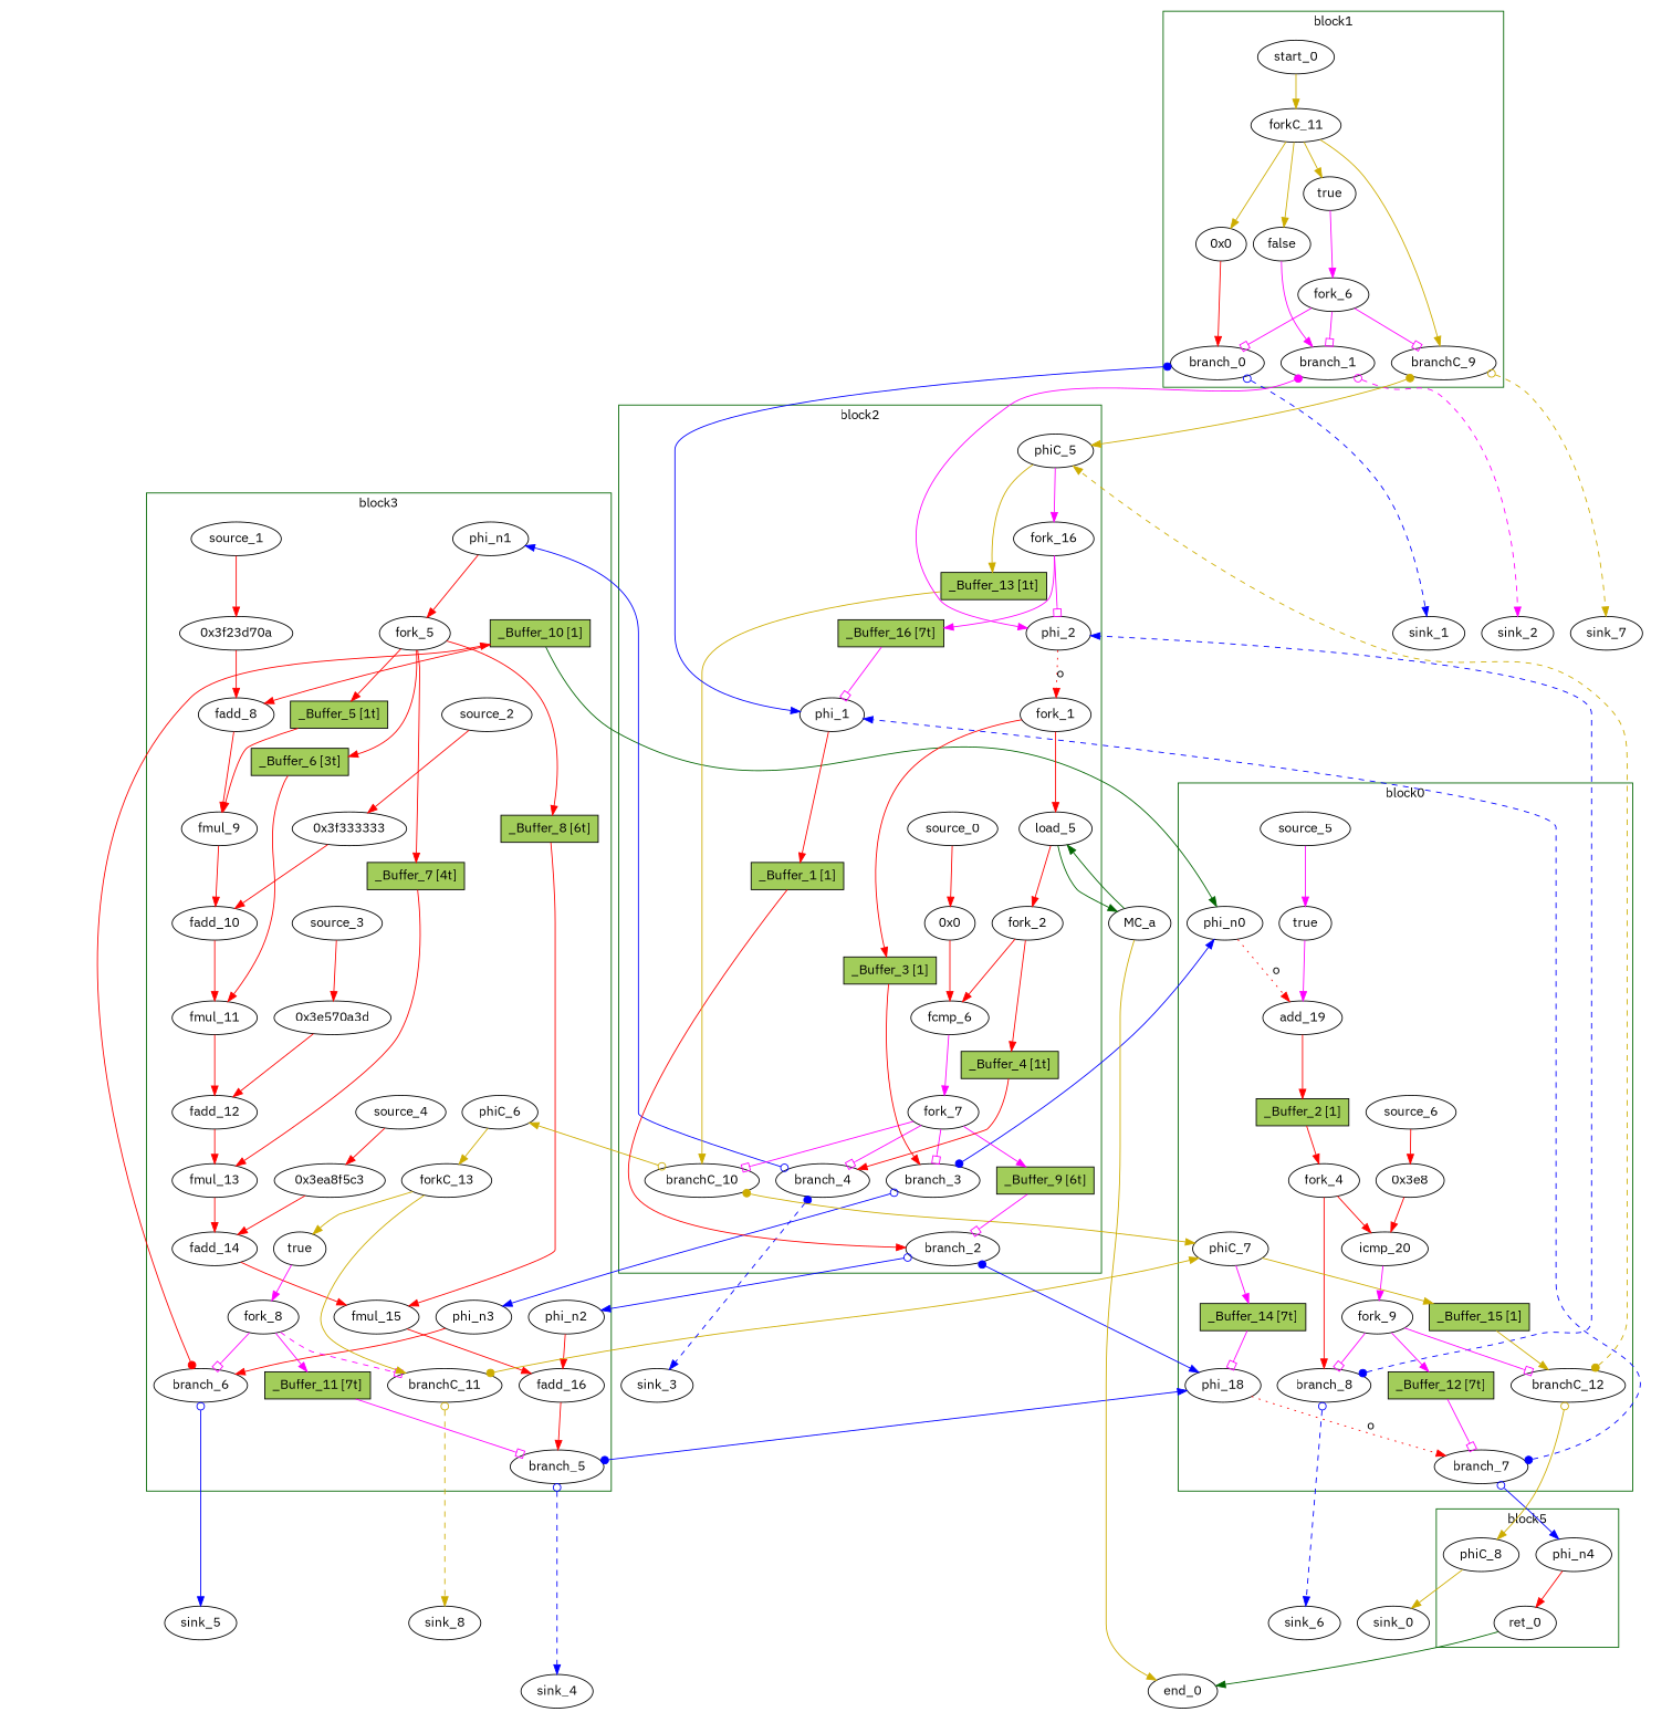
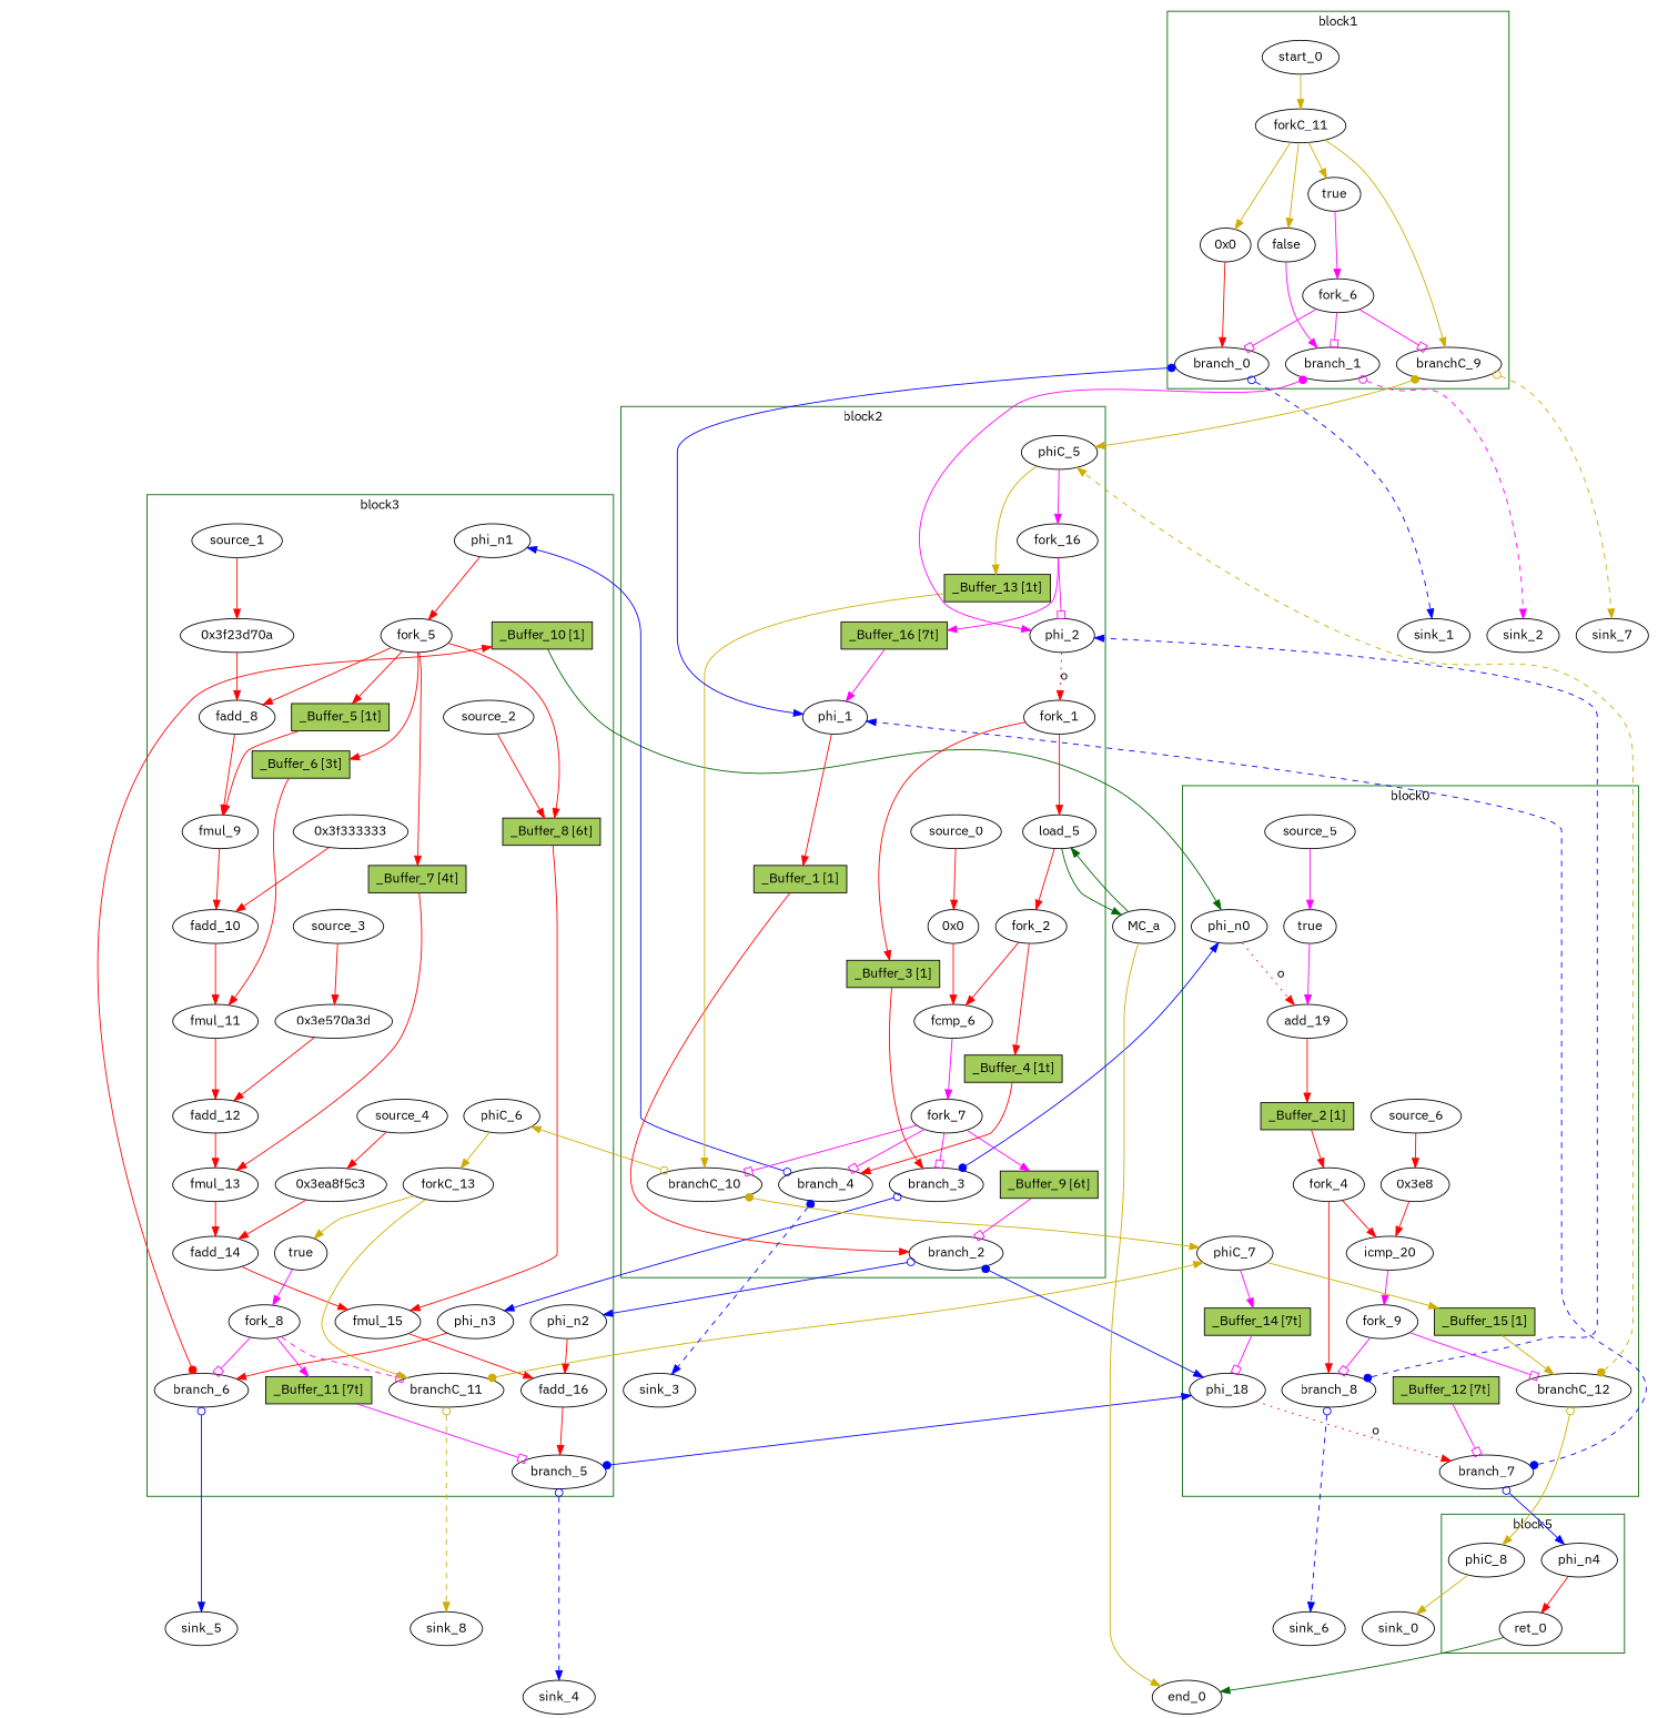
  digraph {
    fontname="IBM Plex Sans"
    node [bbID=3 fontname="IBM Plex Sans" in="in1:32" out="out1:32" shape=oval type=Buffer]
    edge [arrowhead=normal color=red fontname="IBM Plex Sans" from=out1 to=in1]
    n1 [label="0x3f23d70a" type=Constant value="0x3f23d70a"]
    fadd_8 [in="in1:32 in2:32" latency=10 op=fadd_op type=Operator]
    fmul_9 [in="in1:32 in2:32" latency=6 op=fmul_op type=Operator]
    n4 [label="0x3f333333" type=Constant value="0x3f333333"]
    fadd_10 [in="in1:32 in2:32" latency=10 op=fadd_op type=Operator]
    fmul_11 [in="in1:32 in2:32" latency=6 op=fmul_op type=Operator]
    n7 [label="0x3e570a3d" type=Constant value="0x3e570a3d"]
    fadd_12 [in="in1:32 in2:32" latency=10 op=fadd_op type=Operator]
    fmul_13 [in="in1:32 in2:32" latency=6 op=fmul_op type=Operator]
    n10 [label="0x3ea8f5c3" type=Constant value="0x3ea8f5c3"]
    fadd_14 [in="in1:32 in2:32" latency=10 op=fadd_op type=Operator]
    fmul_15 [in="in1:32 in2:32" latency=6 op=fmul_op type=Operator]
    fadd_16 [in="in1:32 in2:32" latency=10 op=fadd_op type=Operator]
    n14 [in="in1:1" label=true out="out1:1" type=Constant value="0x1"]
    phi_n1 [type=Merge]
    phi_n2 [type=Merge]
    phi_n3 [in="in1:10" out="out1:10" type=Merge]
    fork_5 [out="out1:32 out2:32 out3:32 out4:32 out5:32" type=Fork]
    branch_5 [in="in1:32 in2?:1" out="out1+:32 out2-:32" type=Branch]
    branch_6 [in="in1:10 in2?:1" out="out1+:10 out2-:10" type=Branch]
    fork_8 [in="in1:1" out="out1:1 out2:1 out3:1" type=Fork]
    phiC_6 [in="in1:0" out="out1:0" type=Merge]
    forkC_13 [in="in1:0" out="out1:0 out2:0" type=Fork]
    branchC_11 [in="in1:0 in2?:1" out="out1+:0 out2-:0" type=Branch]
    source_1 [type=Source in=""]
    source_2 [type=Source in=""]
    source_3 [type=Source in=""]
    source_4 [type=Source in=""]
    n29 [fillcolor=darkolivegreen3 height=0.4 label="_Buffer_5 [1t]" shape=box slots=1 style=filled transparent=true]
    n30 [fillcolor=darkolivegreen3 height=0.4 label="_Buffer_6 [3t]" shape=box slots=3 style=filled transparent=true]
    n31 [fillcolor=darkolivegreen3 height=0.4 label="_Buffer_7 [4t]" shape=box slots=4 style=filled transparent=true]
    n32 [fillcolor=darkolivegreen3 height=0.4 label="_Buffer_8 [6t]" shape=box slots=6 style=filled transparent=true]
    n33 [fillcolor=darkolivegreen3 height=0.4 in="in1:10" label="_Buffer_10 [1]" out="out1:10" shape=box slots=1 style=filled transparent=false]
    n34 [fillcolor=darkolivegreen3 height=0.4 in="in1:1" label="_Buffer_11 [7t]" out="out1:1" shape=box slots=7 style=filled transparent=true]
    phi_1 [bbID=2 delay=1.397 in="in1?:1 in2:32 in3:32" type=Mux]
    phi_2 [bbID=2 delay=1.397 in="in1?:1 in2:10 in3:10" out="out1:10" type=Mux]
    load_5 [bbID=2 delay=1.412 in="in1:32 in2:10" latency=2 offset=0 op=mc_load_op out="out1:32 out2:10" portID=0 retimingDiff=0.4 type=Operator]
    n38 [bbID=2 label="0x0" retimingDiff=0.4 type=Constant value="0x0"]
    fcmp_6 [bbID=2 delay=1.895 in="in1:32 in2:32" latency=2 op=fcmp_ult_op out="out1:1" retimingDiff=0.4 type=Operator]
    fork_1 [bbID=2 in="in1:10" out="out1:10 out2:10" type=Fork]
    fork_2 [bbID=2 out="out1:32 out2:32" retimingDiff=0.4 type=Fork]
    branch_2 [bbID=2 in="in1:32 in2?:1" out="out1+:32 out2-:32" retimingDiff=1 type=Branch]
    branch_3 [bbID=2 in="in1:10 in2?:1" out="out1+:10 out2-:10" retimingDiff=0.8 type=Branch]
    branch_4 [bbID=2 in="in1:32 in2?:1" out="out1+:32 out2-:32" retimingDiff=0.8 type=Branch]
    fork_7 [bbID=2 in="in1:1" out="out1:1 out2:1 out3:1 out4:1" retimingDiff=0.8 type=Fork]
    phiC_5 [bbID=2 in="in1:0 in2:0" out="out1:0 out2?:1" type=CntrlMerge]
    branchC_10 [bbID=2 in="in1:0 in2?:1" out="out1+:0 out2-:0" retimingDiff=0.8 type=Branch]
    source_0 [bbID=2 retimingDiff=0.4 type=Source in=""]
    fork_16 [bbID=2 in="in1:1" out="out1:1 out2:1" type=Fork]
    n50 [bbID=2 fillcolor=darkolivegreen3 height=0.4 label="_Buffer_1 [1]" shape=box slots=1 style=filled transparent=false]
    n51 [bbID=2 fillcolor=darkolivegreen3 height=0.4 in="in1:10" label="_Buffer_3 [1]" out="out1:10" shape=box slots=1 style=filled transparent=false]
    n52 [bbID=2 fillcolor=darkolivegreen3 height=0.4 label="_Buffer_4 [1t]" shape=box slots=1 style=filled transparent=true]
    n53 [bbID=2 fillcolor=darkolivegreen3 height=0.4 in="in1:1" label="_Buffer_9 [6t]" out="out1:1" shape=box slots=6 style=filled transparent=true]
    n54 [bbID=2 fillcolor=darkolivegreen3 height=0.4 in="in1:0" label="_Buffer_13 [1t]" out="out1:0" shape=box slots=1 style=filled transparent=true]
    n55 [bbID=2 fillcolor=darkolivegreen3 height=0.4 in="in1:1" label="_Buffer_16 [7t]" out="out1:1" shape=box slots=7 style=filled transparent=true]
    n56 [bbID=1 in="in1:1" label=true out="out1:1" type=Constant value="0x1"]
    n57 [bbID=1 label="0x0" type=Constant value="0x0"]
    n58 [bbID=1 in="in1:1" label=false out="out1:1" type=Constant value="0x0"]
    branch_0 [bbID=1 in="in1:32 in2?:1" out="out1+:32 out2-:32" type=Branch]
    branch_1 [bbID=1 in="in1:1 in2?:1" out="out1+:1 out2-:1" type=Branch]
    fork_6 [bbID=1 in="in1:1" out="out1:1 out2:1 out3:1" type=Fork]
    start_0 [bbID=1 in="in1:0" out="out1:0" type=Entry]
    forkC_11 [bbID=1 in="in1:0" out="out1:0 out2:0 out3:0 out4:0" type=Fork]
    branchC_9 [bbID=1 in="in1:0 in2?:1" out="out1+:0 out2-:0" type=Branch]
    phi_18 [bbID=4 delay=1.397 in="in1?:1 in2:32 in3:32" retimingDiff=1 type=Mux]
    n66 [bbID=4 in="in1:1" label=true out="out1:1" retimingDiff=0.8 type=Constant value="0x1"]
    add_19 [bbID=4 delay=2.287 in="in1:10 in2:10" op=add_op out="out1:10" retimingDiff=0.8 type=Operator]
    n68 [bbID=4 in="in1:10" label="0x3e8" out="out1:10" retimingDiff=1 type=Constant value="0x3e8"]
    icmp_20 [bbID=4 delay=1.907 in="in1:10 in2:10" op=icmp_ult_op out="out1:1" retimingDiff=1 type=Operator]
    phi_n0 [bbID=4 delay=1.397 in="in1:10 in2:10" out="out1:10" retimingDiff=0.8 type=Merge]
    fork_4 [bbID=4 in="in1:10" out="out1:10 out2:10" retimingDiff=1 type=Fork]
    branch_7 [bbID=4 in="in1:32 in2?:1" out="out1+:32 out2-:32" retimingDiff=1 type=Branch]
    branch_8 [bbID=4 in="in1:10 in2?:1" out="out1+:10 out2-:10" retimingDiff=1 type=Branch]
    fork_9 [bbID=4 in="in1:1" out="out1:1 out2:1 out3:1" retimingDiff=1 type=Fork]
    phiC_7 [bbID=4 in="in1:0 in2:0" out="out1:0 out2?:1" retimingDiff=0.8 type=CntrlMerge]
    branchC_12 [bbID=4 in="in1:0 in2?:1" out="out1+:0 out2-:0" retimingDiff=1 type=Branch]
    source_5 [bbID=4 out="out1:1" retimingDiff=0.8 type=Source in=""]
    source_6 [bbID=4 out="out1:10" retimingDiff=1 type=Source in=""]
    n79 [bbID=4 fillcolor=darkolivegreen3 height=0.4 in="in1:10" label="_Buffer_2 [1]" out="out1:10" shape=box slots=1 style=filled transparent=false]
    n80 [bbID=4 fillcolor=darkolivegreen3 height=0.4 in="in1:1" label="_Buffer_12 [7t]" out="out1:1" shape=box slots=7 style=filled transparent=true]
    n81 [bbID=4 fillcolor=darkolivegreen3 height=0.4 in="in1:1" label="_Buffer_14 [7t]" out="out1:1" shape=box slots=7 style=filled transparent=true]
    n82 [bbID=4 fillcolor=darkolivegreen3 height=0.4 in="in1:0" label="_Buffer_15 [1]" out="out1:0" shape=box slots=1 style=filled transparent=false]
    ret_0 [bbID=5 op=ret_op type=Operator]
    phi_n4 [bbID=5 type=Merge]
    phiC_8 [bbID=5 in="in1:0" out="out1:0" type=Merge]
    sink_1 [bbID=0 type=Sink out=""]
    sink_2 [bbID=0 in="in1:1" type=Sink out=""]
    sink_7 [bbID=0 in="in1:0" type=Sink out=""]
    MC_a [bbID=0 bbcount=0 in="in1:10*l0a" ldcount=1 memory=a out="out1:32*l0d out2:0*e" stcount=0 type=MC shape=""]
    sink_3 [bbID=0 type=Sink out=""]
    sink_4 [bbID=0 type=Sink out=""]
    sink_5 [bbID=0 in="in1:10" type=Sink out=""]
    sink_8 [bbID=0 in="in1:0" type=Sink out=""]
    sink_6 [bbID=0 in="in1:10" type=Sink out=""]
    end_0 [bbID=0 in="in1:0*e in2:32" type=Exit]
    sink_0 [bbID=0 in="in1:0" type=Sink out=""]
    subgraph cluster_1 {
      color=darkgreen
      label=block3
      n1
      fadd_8
      fmul_9
      n4
      fadd_10
      fmul_11
      n7
      fadd_12
      fmul_13
      n10
      fadd_14
      fmul_15
      fadd_16
      n14
      phi_n1
      phi_n2
      phi_n3
      fork_5
      branch_5
      branch_6
      fork_8
      phiC_6
      forkC_13
      branchC_11
      source_1
      source_2
      source_3
      source_4
      n29
      n30
      n31
      n32
      n33
      n34
    }
    subgraph cluster_2 {
      color=darkgreen
      label=block2
      phi_1
      phi_2
      load_5
      n38
      fcmp_6
      fork_1
      fork_2
      branch_2
      branch_3
      branch_4
      fork_7
      phiC_5
      branchC_10
      source_0
      fork_16
      n50
      n51
      n52
      n53
      n54
      n55
    }
    subgraph cluster_3 {
      color=darkgreen
      label=block1
      n56
      n57
      n58
      branch_0
      branch_1
      fork_6
      start_0
      forkC_11
      branchC_9
    }
    subgraph cluster_4 {
      color=darkgreen
      label=block0
      phi_18
      n66
      add_19
      n68
      icmp_20
      phi_n0
      fork_4
      branch_7
      branch_8
      fork_9
      phiC_7
      branchC_12
      source_5
      source_6
      n79
      n80
      n81
      n82
    }
    subgraph cluster_5 {
      color=darkgreen
      label=block5
      ret_0
      phi_n4
      phiC_8
    }
    n1 -> fadd_8 [to=in2]
    fadd_8 -> fmul_9
    fmul_9 -> fadd_10
    n4 -> fadd_10 [to=in2]
    fadd_10 -> fmul_11
    fmul_11 -> fadd_12
    n7 -> fadd_12 [to=in2]
    fadd_12 -> fmul_13
    fmul_13 -> fadd_14
    n10 -> fadd_14 [to=in2]
    fadd_14 -> fmul_15
    fmul_15 -> fadd_16 [to=in2]
    fadd_16 -> branch_5
    n14 -> fork_8 [color=magenta]
    phi_n1 -> fork_5
    phi_n2 -> fadd_16
    phi_n3 -> branch_6
-   n33 -> fadd_8
+   fork_5 -> fadd_8
    fork_5 -> n29 [from=out2]
    fork_5 -> n30 [from=out3]
    fork_5 -> n31 [from=out4]
    fork_5 -> n32 [from=out5]
    branch_5 -> phi_18 [arrowtail=dot color=blue dir=both to=in3]
    branch_5 -> sink_4 [arrowtail=odot color=blue dir=both from=out2 minlen=3 style=dashed]
    branch_6 -> n33 [arrowtail=dot constraint=false dir=both]
    branch_6 -> sink_5 [arrowtail=odot color=blue dir=both from=out2 minlen=3 style=solid]
    fork_8 -> branch_6 [arrowhead=obox color=magenta to=in2]
    fork_8 -> branchC_11 [arrowhead=obox color=magenta from=out3 style=dashed to=in2]
    fork_8 -> n34 [color=magenta from=out2]
    phiC_6 -> forkC_13 [color=gold3]
    forkC_13 -> n14 [color=gold3 from=out2]
    forkC_13 -> branchC_11 [color=gold3]
    branchC_11 -> phiC_7 [arrowtail=dot color=gold3 dir=both to=in2]
    branchC_11 -> sink_8 [arrowtail=odot color=gold3 dir=both from=out2 minlen=3 style=dashed]
    source_1 -> n1
-   source_2 -> n4
+   source_2 -> n32
    source_3 -> n7
    source_4 -> n10
    n29 -> fmul_9 [to=in2]
    n30 -> fmul_11 [to=in2]
    n31 -> fmul_13 [to=in2]
    n32 -> fmul_15 [to=in2]
    n33 -> phi_n0 [color=darkgreen to=in2]
    n34 -> branch_5 [arrowhead=obox color=magenta to=in2]
    phi_1 -> n50
    phi_2 -> fork_1 [label=o slots=1 style=dotted transparent=true]
    load_5 -> fork_2
    load_5 -> MC_a [color=darkgreen from=out2]
    n38 -> fcmp_6 [to=in2]
    fcmp_6 -> fork_7 [color=magenta]
    fork_1 -> load_5 [to=in2]
    fork_1 -> n51 [from=out2]
    fork_2 -> fcmp_6
    fork_2 -> n52 [from=out2]
    branch_2 -> phi_n2 [arrowtail=odot color=blue dir=both from=out2]
    branch_2 -> phi_18 [arrowtail=dot color=blue dir=both to=in2]
    branch_3 -> phi_n3 [arrowtail=odot color=blue dir=both from=out2]
    branch_3 -> phi_n0 [arrowtail=dot color=blue dir=both]
    branch_4 -> phi_n1 [arrowtail=odot color=blue dir=both from=out2]
    branch_4 -> sink_3 [arrowtail=dot color=blue dir=both minlen=3 style=dashed]
    fork_7 -> branch_3 [arrowhead=obox color=magenta from=out2 to=in2]
    fork_7 -> branch_4 [arrowhead=obox color=magenta to=in2]
    fork_7 -> branchC_10 [arrowhead=obox color=magenta from=out4 to=in2]
    fork_7 -> n53 [color=magenta from=out3]
    phiC_5 -> fork_16 [color=magenta from=out2]
    phiC_5 -> n54 [color=gold3]
    branchC_10 -> phiC_6 [arrowtail=odot color=gold3 dir=both from=out2]
    branchC_10 -> phiC_7 [arrowtail=dot color=gold3 dir=both]
    source_0 -> n38
    fork_16 -> phi_2 [arrowhead=obox color=magenta from=out2]
    fork_16 -> n55 [color=magenta]
    n50 -> branch_2
    n51 -> branch_3
    n52 -> branch_4
    n53 -> branch_2 [arrowhead=obox color=magenta to=in2]
    n54 -> branchC_10 [color=gold3]
-   n55 -> phi_1 [arrowhead=obox color=magenta]
+   n55 -> phi_1 [color=magenta]
    n56 -> fork_6 [color=magenta]
    n57 -> branch_0
    n58 -> branch_1 [color=magenta]
    branch_0 -> phi_1 [arrowtail=dot color=blue dir=both to=in2]
    branch_0 -> sink_1 [arrowtail=odot color=blue dir=both from=out2 minlen=3 style=dashed]
    branch_1 -> phi_2 [arrowtail=dot color=magenta dir=both to=in2]
    branch_1 -> sink_2 [arrowtail=odot color=magenta dir=both from=out2 minlen=3 style=dashed]
    fork_6 -> branch_0 [arrowhead=obox color=magenta from=out2 to=in2]
    fork_6 -> branch_1 [arrowhead=obox color=magenta to=in2]
    fork_6 -> branchC_9 [arrowhead=obox color=magenta from=out3 to=in2]
    start_0 -> forkC_11 [color=gold3]
    forkC_11 -> n56 [color=gold3 from=out4]
    forkC_11 -> n57 [color=gold3]
    forkC_11 -> n58 [color=gold3 from=out2]
    forkC_11 -> branchC_9 [color=gold3 from=out3]
    branchC_9 -> phiC_5 [arrowtail=dot color=gold3 dir=both]
    branchC_9 -> sink_7 [arrowtail=odot color=gold3 dir=both from=out2 minlen=3 style=dashed]
    phi_18 -> branch_7 [label=o slots=1 style=dotted transparent=true]
    n66 -> add_19 [color=magenta to=in2]
    add_19 -> n79
    n68 -> icmp_20 [to=in2]
    icmp_20 -> fork_9 [color=magenta]
    phi_n0 -> add_19 [label=o slots=1 style=dotted transparent=true]
    fork_4 -> icmp_20
    fork_4 -> branch_8 [from=out2]
    branch_7 -> phi_1 [arrowtail=dot color=blue dir=both minlen=3 style=dashed to=in3]
    branch_7 -> phi_n4 [arrowtail=odot color=blue dir=both from=out2]
    branch_8 -> phi_2 [arrowtail=dot color=blue dir=both minlen=3 style=dashed to=in3]
    branch_8 -> sink_6 [arrowtail=odot color=blue dir=both from=out2 minlen=3 style=dashed]
    fork_9 -> branch_8 [arrowhead=obox color=magenta to=in2]
    fork_9 -> branchC_12 [arrowhead=obox color=magenta from=out3 to=in2]
-   fork_9 -> n80 [color=magenta from=out2]
    phiC_7 -> n81 [color=magenta from=out2]
    phiC_7 -> n82 [color=gold3]
    branchC_12 -> phiC_5 [arrowtail=dot color=gold3 dir=both minlen=3 style=dashed to=in2]
    branchC_12 -> phiC_8 [arrowtail=odot color=gold3 dir=both from=out2]
    source_5 -> n66 [color=magenta]
    source_6 -> n68
    n79 -> fork_4
    n80 -> branch_7 [arrowhead=obox color=magenta to=in2]
    n81 -> phi_18 [arrowhead=obox color=magenta]
    n82 -> branchC_12 [color=gold3]
    ret_0 -> end_0 [color=darkgreen to=in2]
    phi_n4 -> ret_0
    phiC_8 -> sink_0 [color=gold3]
    MC_a -> load_5 [color=darkgreen]
    MC_a -> end_0 [color=gold3 from=out2]
  }
